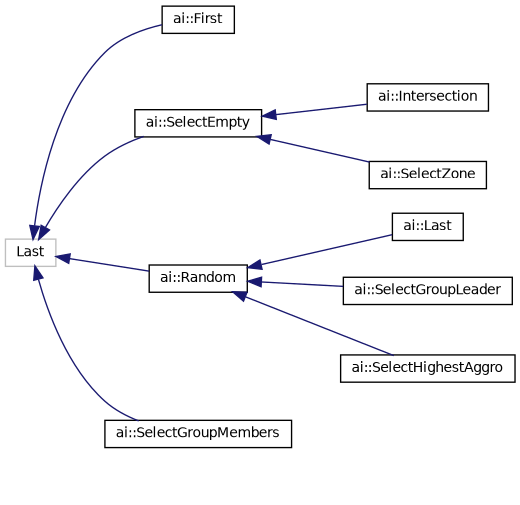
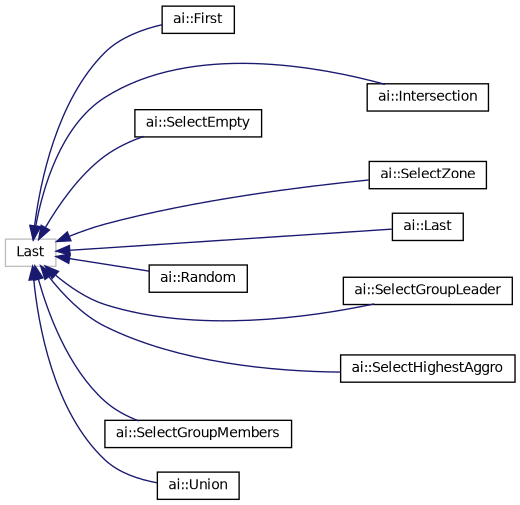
  digraph {
    rankdir=LR
    node [color=black fillcolor=white fontname=Helvetica fontsize=10 shape=record style=filled]
    edge [color=midnightblue dir=back fontname=Helvetica fontsize=10 labelfontname=Helvetica labelfontsize=10 style=solid]
    n1 [color=grey75 height=0.2 label=Last width=0.4]
    n2 [height=0.2 label="ai::First" width=0.4]
    n3 [height=0.2 label="ai::Intersection" width=0.4]
    n4 [height=0.2 label="ai::Last" width=0.4]
    n5 [height=0.2 label="ai::Random" width=0.4]
    n6 [height=0.2 label="ai::SelectEmpty" width=0.4]
    n7 [height=0.2 label="ai::SelectGroupLeader" width=0.4]
    n8 [height=0.2 label="ai::SelectGroupMembers" width=0.4]
    n9 [height=0.2 label="ai::SelectHighestAggro" width=0.4]
    n10 [height=0.2 label="ai::SelectZone" width=0.4]
+   n11 [height=0.2 label="ai::Union" width=0.4]
    n1 -> n2
-   n6 -> n3
-   n5 -> n4
+   n1 -> n3
+   n1 -> n4
    n1 -> n5
    n1 -> n6
-   n5 -> n7
+   n1 -> n7
    n1 -> n8
-   n5 -> n9
-   n6 -> n10
+   n1 -> n9
+   n1 -> n10
+   n1 -> n11
  }
